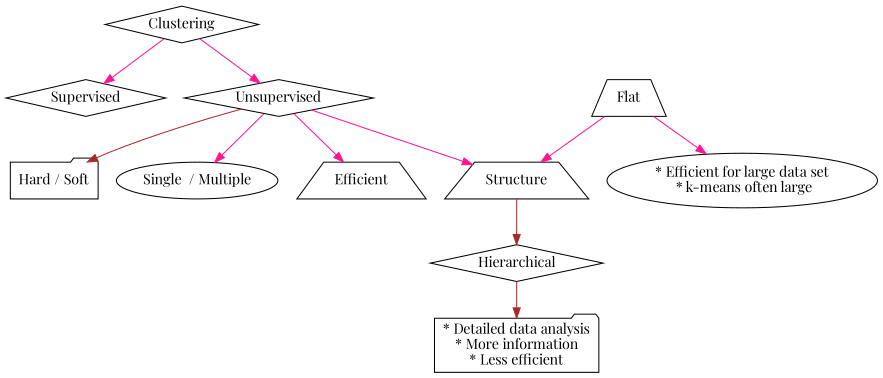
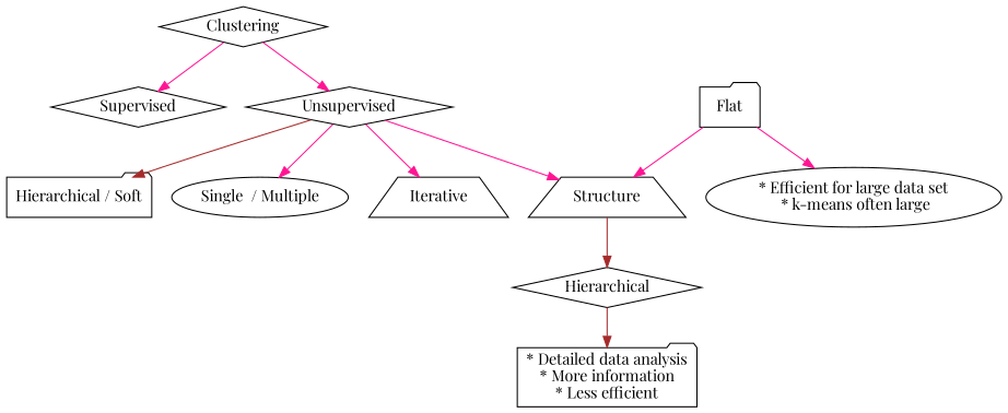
  digraph {
    fontname="Playfair Display"
    node [fontname="Playfair Display" shape=diamond]
    edge [color=deeppink fontname="Playfair Display"]
    n1 [label=Clustering]
    Supervised
    Unsupervised
    Structure [shape=trapezium]
-   n5 [label="Hard / Soft" shape=folder]
+   n5 [label="Hierarchical / Soft" shape=folder]
    n6 [label="Single  / Multiple" shape=ellipse]
-   Iterative [shape=trapezium label=Efficient]
+   Iterative [shape=trapezium]
    Hierarchical
    n9 [label="* Detailed data analysis\n* More information\n* Less efficient" shape=folder]
-   Flat [shape=trapezium]
+   Flat [shape=folder]
    n11 [label="* Efficient for large data set\n * k-means often large" shape=ellipse]
    n1 -> Supervised
    n1 -> Unsupervised
    Unsupervised -> Structure
    Unsupervised -> n5 [color=brown]
    Unsupervised -> n6
    Unsupervised -> Iterative
    Structure -> Hierarchical [color=brown]
    Hierarchical -> n9 [color=brown]
    Flat -> Structure
    Flat -> n11
  }
